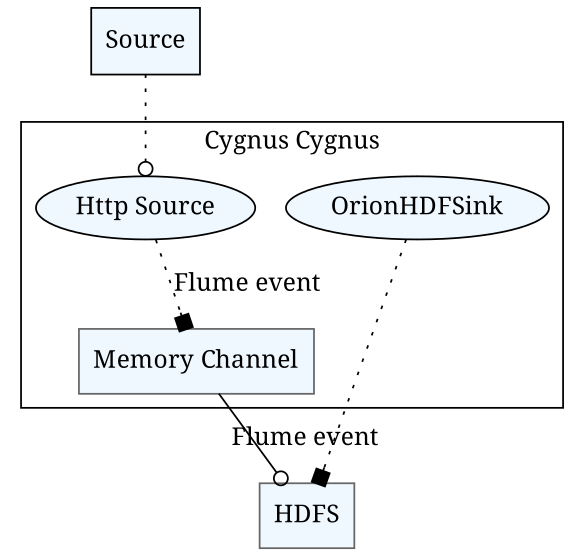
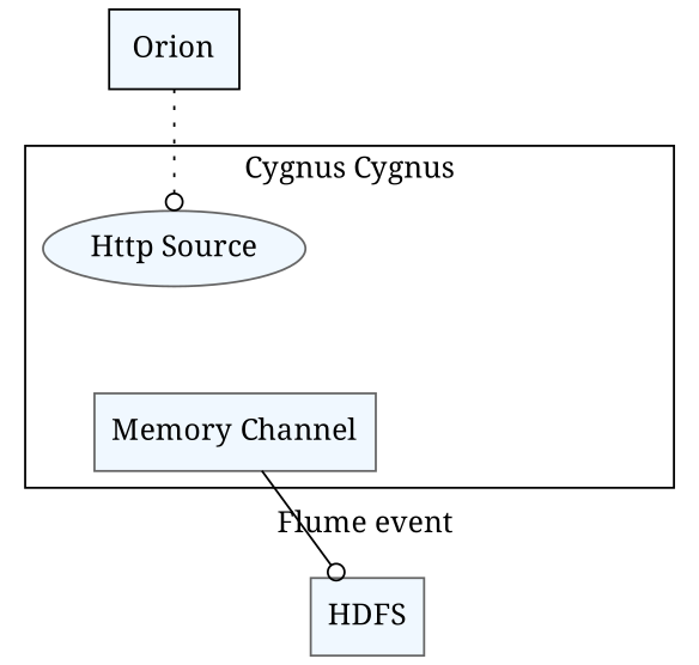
  digraph {
    compound=true
    fontname="Noto Serif"
    rankdir=TB
    splines=line
    node [color=black fillcolor=aliceblue fontname="Noto Serif" shape=record style=filled]
    edge [arrowhead=box fontname="Noto Serif" style=dotted]
-   "Http Source" [shape=oval]
+   "Http Source" [color=gray40 shape=oval]
    "Memory Channel" [color=gray40]
-   OrionHDFSink [shape=oval]
    HDFS [color=gray40]
-   Orion [label=Source]
+   Orion
    subgraph cluster_1 {
      label="Cygnus Cygnus"
      "Http Source"
      "Memory Channel"
-     OrionHDFSink
    }
-   "Http Source" -> "Memory Channel" [label="Flume event"]
    "Memory Channel" -> HDFS [arrowhead=odot label="Flume event" style=solid]
-   OrionHDFSink -> HDFS
    Orion -> "Http Source" [arrowhead=odot]
  }
